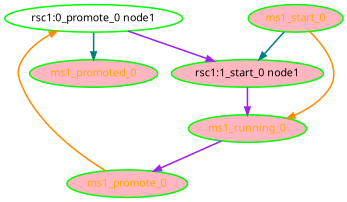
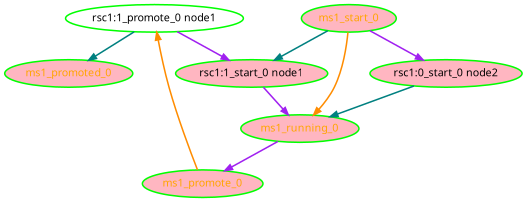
  digraph {
    fontname="Noto Sans"
    node [color=green fillcolor=lightpink fontcolor=orange fontname="Noto Sans" style="bold,filled"]
    edge [color=purple fontname="Noto Sans" style=bold]
-   "rsc1:1_promote_0 node1" [fillcolor=white fontcolor=black label="rsc1:0_promote_0 node1"]
+   "rsc1:1_promote_0 node1" [fillcolor=white fontcolor=black]
    ms1_promote_0
    ms1_promoted_0
    "rsc1:1_start_0 node1" [fontcolor=black]
    ms1_running_0
    ms1_start_0
+   "rsc1:0_start_0 node2" [fontcolor=black]
    "rsc1:1_promote_0 node1" -> ms1_promoted_0 [color=teal]
    "rsc1:1_promote_0 node1" -> "rsc1:1_start_0 node1"
    ms1_promote_0 -> "rsc1:1_promote_0 node1" [color=darkorange]
    "rsc1:1_start_0 node1" -> ms1_running_0
    ms1_running_0 -> ms1_promote_0
    ms1_start_0 -> "rsc1:1_start_0 node1" [color=teal]
    ms1_start_0 -> ms1_running_0 [color=darkorange]
+   ms1_start_0 -> "rsc1:0_start_0 node2"
+   "rsc1:0_start_0 node2" -> ms1_running_0 [color=teal]
  }
